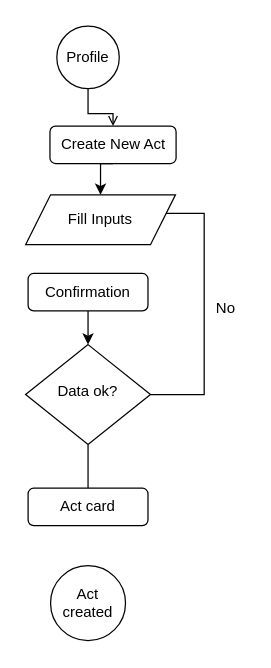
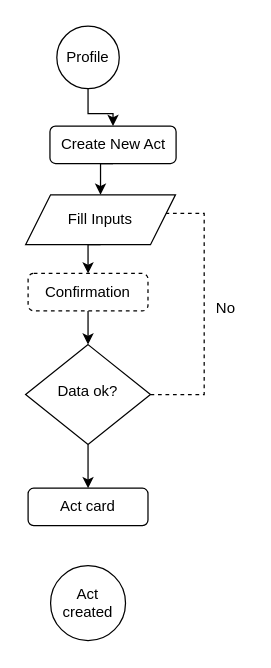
  <mxCell id="0" />
  <mxCell id="1" parent="0" />
- <mxCell id="2" style="edgeStyle=orthogonalEdgeStyle;rounded=0;orthogonalLoop=1;jettySize=auto;html=1;exitX=1;exitY=0.5;exitDx=0;exitDy=0;entryX=1;entryY=0.5;entryDx=0;entryDy=0;" parent="1" source="4" target="10" edge="1"><mxGeometry relative="1" as="geometry"><mxPoint x="179" y="300" as="targetPoint" /><Array as="points"><mxPoint x="163" y="315" /><mxPoint x="163" y="170" /></Array></mxGeometry></mxCell>
- <mxCell id="3" style="edgeStyle=orthogonalEdgeStyle;rounded=0;orthogonalLoop=1;jettySize=auto;html=1;exitX=0.5;exitY=1;exitDx=0;exitDy=0;entryX=0.5;entryY=0;entryDx=0;entryDy=0;endArrow=none;" parent="1" source="4" target="12" edge="1"><mxGeometry relative="1" as="geometry"><mxPoint x="49" y="430" as="targetPoint" /></mxGeometry></mxCell>
+ <mxCell id="2" style="edgeStyle=orthogonalEdgeStyle;rounded=0;orthogonalLoop=1;jettySize=auto;html=1;exitX=1;exitY=0.5;exitDx=0;exitDy=0;entryX=1;entryY=0.5;entryDx=0;entryDy=0;dashed=1;" parent="1" source="4" target="10" edge="1"><mxGeometry relative="1" as="geometry"><mxPoint x="179" y="300" as="targetPoint" /><Array as="points"><mxPoint x="163" y="315" /><mxPoint x="163" y="170" /></Array></mxGeometry></mxCell>
+ <mxCell id="3" style="edgeStyle=orthogonalEdgeStyle;rounded=0;orthogonalLoop=1;jettySize=auto;html=1;exitX=0.5;exitY=1;exitDx=0;exitDy=0;entryX=0.5;entryY=0;entryDx=0;entryDy=0;" parent="1" source="4" target="12" edge="1"><mxGeometry relative="1" as="geometry"><mxPoint x="49" y="430" as="targetPoint" /></mxGeometry></mxCell>
  <mxCell id="4" value="Data ok?" style="rhombus;whiteSpace=wrap;html=1;shadow=0;fontFamily=Helvetica;fontSize=12;align=center;strokeWidth=1;spacing=6;spacingTop=-4;" parent="1" vertex="1"><mxGeometry x="20" y="275" width="100" height="80" as="geometry" /></mxCell>
+ <mxCell id="5" value="" style="edgeStyle=orthogonalEdgeStyle;rounded=0;orthogonalLoop=1;jettySize=auto;html=1;exitX=0.5;exitY=1;exitDx=0;exitDy=0;entryX=0.5;entryY=0;entryDx=0;entryDy=0;" parent="1" source="10" target="15" edge="1"><mxGeometry relative="1" as="geometry" /></mxCell>
  <mxCell id="6" style="edgeStyle=orthogonalEdgeStyle;rounded=0;orthogonalLoop=1;jettySize=auto;html=1;exitX=0.5;exitY=1;exitDx=0;exitDy=0;entryX=0.5;entryY=0;entryDx=0;entryDy=0;" parent="1" source="7" target="10" edge="1"><mxGeometry relative="1" as="geometry" /></mxCell>
  <mxCell id="7" value="Create New Act" style="rounded=1;whiteSpace=wrap;html=1;fontSize=12;glass=0;strokeWidth=1;shadow=0;" parent="1" vertex="1"><mxGeometry x="39.5" y="100" width="101" height="30" as="geometry" /></mxCell>
- <mxCell id="8" style="edgeStyle=orthogonalEdgeStyle;rounded=0;orthogonalLoop=1;jettySize=auto;html=1;exitX=0.5;exitY=1;exitDx=0;exitDy=0;endArrow=open;" parent="1" source="9" target="7" edge="1"><mxGeometry relative="1" as="geometry" /></mxCell>
+ <mxCell id="8" style="edgeStyle=orthogonalEdgeStyle;rounded=0;orthogonalLoop=1;jettySize=auto;html=1;exitX=0.5;exitY=1;exitDx=0;exitDy=0;" parent="1" source="9" target="7" edge="1"><mxGeometry relative="1" as="geometry" /></mxCell>
  <mxCell id="9" value="Profile" style="ellipse;whiteSpace=wrap;html=1;aspect=fixed;" parent="1" vertex="1"><mxGeometry x="45" y="20" width="50" height="50" as="geometry" /></mxCell>
  <mxCell id="10" value="Fill Inputs" style="shape=parallelogram;perimeter=parallelogramPerimeter;whiteSpace=wrap;html=1;fixedSize=1;" parent="1" vertex="1"><mxGeometry x="20" y="155" width="120" height="40" as="geometry" /></mxCell>
  <mxCell id="11" value="No" style="text;html=1;align=center;verticalAlign=middle;resizable=0;points=[];autosize=1;strokeColor=none;fillColor=none;" parent="1" vertex="1"><mxGeometry x="165" y="236" width="30" height="20" as="geometry" /></mxCell>
  <mxCell id="12" value="Act card" style="rounded=1;whiteSpace=wrap;html=1;fontSize=12;glass=0;strokeWidth=1;shadow=0;" parent="1" vertex="1"><mxGeometry x="22" y="390" width="96" height="30" as="geometry" /></mxCell>
  <mxCell id="13" value="Act created" style="ellipse;whiteSpace=wrap;html=1;aspect=fixed;" parent="1" vertex="1"><mxGeometry x="40" y="452" width="60" height="60" as="geometry" /></mxCell>
  <mxCell id="14" style="edgeStyle=orthogonalEdgeStyle;rounded=0;orthogonalLoop=1;jettySize=auto;html=1;exitX=0.5;exitY=1;exitDx=0;exitDy=0;" parent="1" source="15" target="4" edge="1"><mxGeometry relative="1" as="geometry" /></mxCell>
- <mxCell id="15" value="Confirmation" style="rounded=1;whiteSpace=wrap;html=1;fontSize=12;glass=0;strokeWidth=1;shadow=0;" parent="1" vertex="1"><mxGeometry x="22" y="218" width="96" height="30" as="geometry" /></mxCell>
+ <mxCell id="15" value="Confirmation" style="rounded=1;whiteSpace=wrap;html=1;fontSize=12;glass=0;strokeWidth=1;shadow=0;dashed=1;" parent="1" vertex="1"><mxGeometry x="22" y="218" width="96" height="30" as="geometry" /></mxCell>
